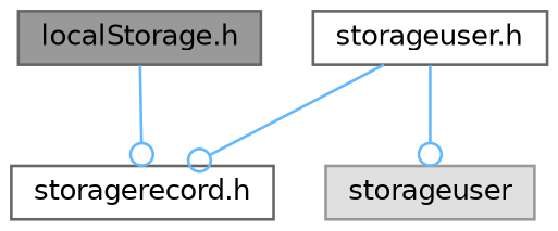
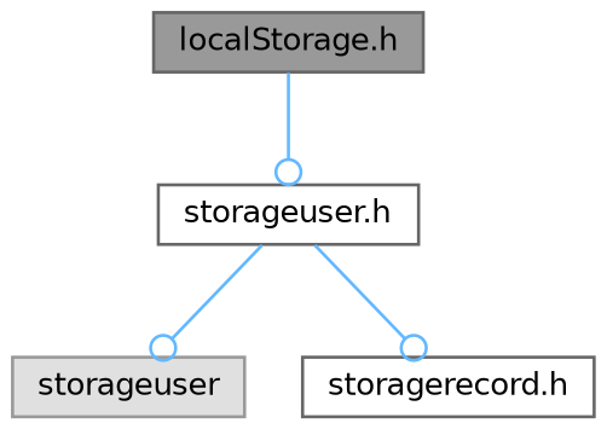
  digraph {
    node [color=grey40 fillcolor=white fontname=Helvetica fontsize=10 shape=box style=filled]
    edge [arrowhead=odot color=steelblue1 fontname=Helvetica fontsize=10 labelfontname=Helvetica labelfontsize=10 style=solid]
    n1 [color=gray40 fillcolor=grey60 fontcolor=black height=0.2 label="localStorage.h" width=0.4]
    n2 [height=0.2 label="storageuser.h" width=0.4]
    n3 [color=grey60 fillcolor="#E0E0E0" height=0.2 label=storageuser width=0.4]
    n4 [height=0.2 label="storagerecord.h" width=0.4]
-   n1 -> n4
+   n1 -> n2
    n2 -> n3
    n2 -> n4
  }
